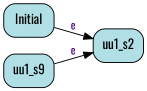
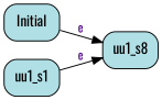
  digraph {
    fontname=Oswald
    rankdir=LR
    node [fillcolor=PowderBlue fontname=Oswald fontsize=14 margin=0 shape=box style="rounded,filled"]
    edge [fontcolor=Indigo fontname=Oswald fontsize=12]
    Initial
-   uu1_s2
-   uu1_s1 [label=uu1_s9]
+   uu1_s2 [label=uu1_s8]
+   uu1_s1
    Initial -> uu1_s2 [label=e]
    uu1_s1 -> uu1_s2 [label=e]
  }
